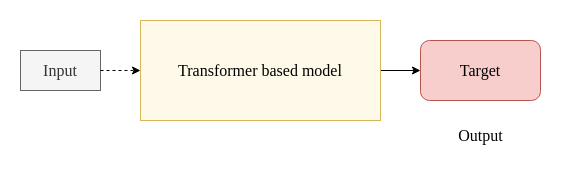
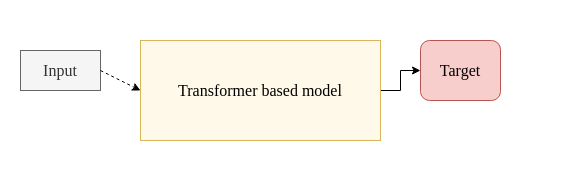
  <mxCell id="0" />
  <mxCell id="1" parent="0" />
  <mxCell id="2" value="&lt;font style=&quot;font-size: 16px;&quot; face=&quot;Times New Roman&quot;&gt;Input&lt;/font&gt;" style="rounded=0;whiteSpace=wrap;html=1;fillColor=#f5f5f5;fontColor=#333333;strokeColor=#666666;" vertex="1" parent="1"><mxGeometry x="20" y="50" width="80" height="40" as="geometry" /></mxCell>
  <mxCell id="3" value="" style="edgeStyle=orthogonalEdgeStyle;rounded=0;orthogonalLoop=1;jettySize=auto;html=1;" edge="1" parent="1" source="4" target="5"><mxGeometry relative="1" as="geometry" /></mxCell>
- <mxCell id="4" value="&lt;font style=&quot;font-size: 16px;&quot; face=&quot;Times New Roman&quot;&gt;Transformer based model&lt;/font&gt;" style="rounded=0;whiteSpace=wrap;html=1;fillColor=#fff9e9;strokeColor=#d6b656;" vertex="1" parent="1"><mxGeometry x="140" y="20" width="240" height="100" as="geometry" /></mxCell>
- <mxCell id="5" value="&lt;font style=&quot;font-size: 16px;&quot; face=&quot;Times New Roman&quot;&gt;Target&lt;/font&gt;" style="rounded=1;whiteSpace=wrap;html=1;fillColor=#f8cecc;strokeColor=#b85450;" vertex="1" parent="1"><mxGeometry x="420" y="40" width="120" height="60" as="geometry" /></mxCell>
- <mxCell id="6" value="&lt;font style=&quot;font-size: 16px;&quot; face=&quot;Times New Roman&quot;&gt;Output&lt;/font&gt;" style="text;html=1;align=center;verticalAlign=middle;resizable=0;points=[];autosize=1;strokeColor=none;fillColor=none;" vertex="1" parent="1"><mxGeometry x="445" y="120" width="70" height="30" as="geometry" /></mxCell>
+ <mxCell id="4" value="&lt;font style=&quot;font-size: 16px;&quot; face=&quot;Times New Roman&quot;&gt;Transformer based model&lt;/font&gt;" style="rounded=0;whiteSpace=wrap;html=1;fillColor=#fff9e9;strokeColor=#d6b656;" vertex="1" parent="1"><mxGeometry x="140" y="40" width="240" height="100" as="geometry" /></mxCell>
+ <mxCell id="5" value="&lt;font style=&quot;font-size: 16px;&quot; face=&quot;Times New Roman&quot;&gt;Target&lt;/font&gt;" style="rounded=1;whiteSpace=wrap;html=1;fillColor=#f8cecc;strokeColor=#b85450;" vertex="1" parent="1"><mxGeometry x="420" y="40" width="80" height="60" as="geometry" /></mxCell>
  <mxCell id="7" value="" style="endArrow=classic;html=1;rounded=0;exitX=1;exitY=0.5;exitDx=0;exitDy=0;entryX=0;entryY=0.5;entryDx=0;entryDy=0;dashed=1;" edge="1" parent="1" source="2" target="4"><mxGeometry width="50" height="50" relative="1" as="geometry"><mxPoint x="340" y="100" as="sourcePoint" /><mxPoint x="390" y="50" as="targetPoint" /></mxGeometry></mxCell>
